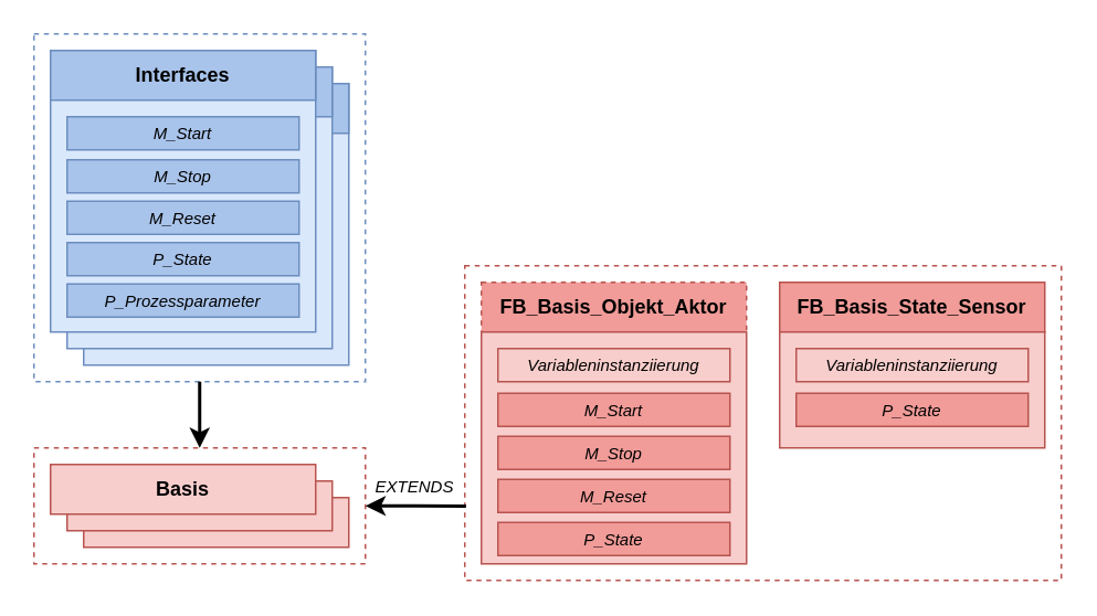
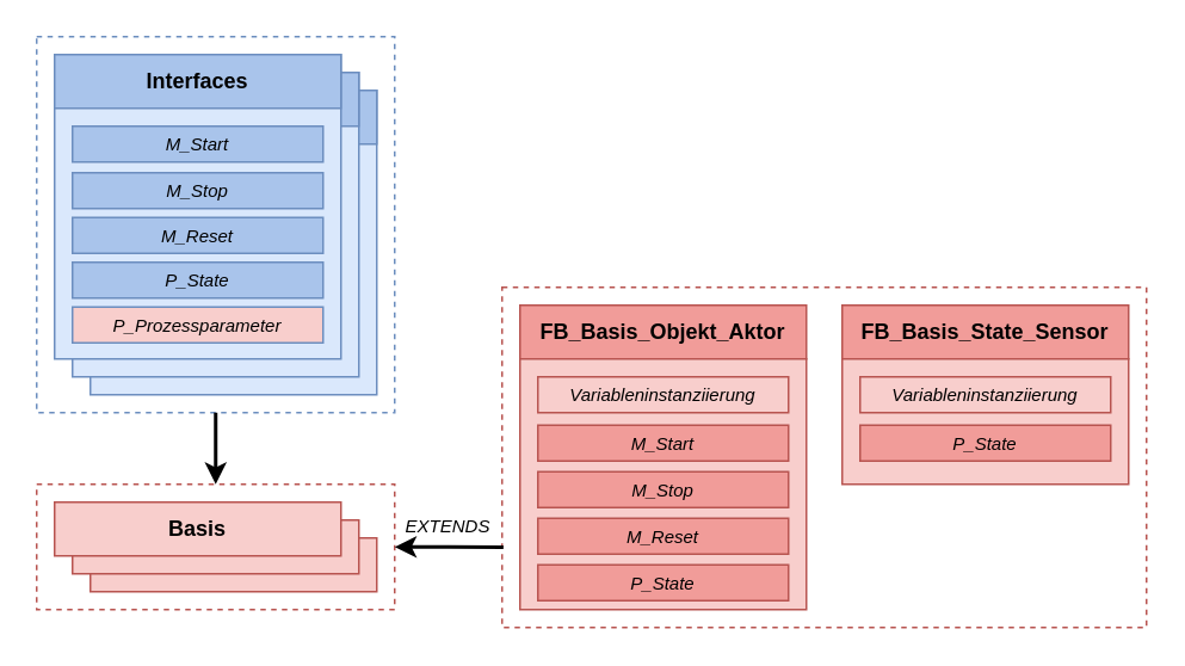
  <mxCell id="0" />
  <mxCell id="1" parent="0" />
  <mxCell id="2" value="&lt;div&gt;&lt;br&gt;&lt;/div&gt;&lt;div&gt;&lt;br&gt;&lt;/div&gt;" style="rounded=0;whiteSpace=wrap;html=1;fillColor=none;strokeColor=#b85450;dashed=1;" parent="1" vertex="1"><mxGeometry x="20" y="270" width="200" height="70" as="geometry" /></mxCell>
  <mxCell id="3" value="" style="group" parent="1" vertex="1" connectable="0"><mxGeometry x="50" y="50" width="170" height="180" as="geometry" /></mxCell>
  <mxCell id="4" value="" style="rounded=0;whiteSpace=wrap;html=1;fillColor=#dae8fc;strokeColor=#6c8ebf;" parent="3" vertex="1"><mxGeometry width="160" height="170" as="geometry" /></mxCell>
  <mxCell id="5" value="" style="rounded=0;whiteSpace=wrap;html=1;fillColor=#A9C4EB;strokeColor=#6c8ebf;" parent="3" vertex="1"><mxGeometry width="160" height="30" as="geometry" /></mxCell>
  <mxCell id="6" value="" style="rounded=0;whiteSpace=wrap;html=1;fillColor=none;strokeColor=#6c8ebf;dashed=1;" parent="3" vertex="1"><mxGeometry x="-30" y="-30" width="200" height="210" as="geometry" /></mxCell>
  <mxCell id="7" value="Skills" style="rounded=0;whiteSpace=wrap;html=1;fillColor=#f8cecc;strokeColor=#b85450;" parent="1" vertex="1"><mxGeometry x="50" y="300" width="160" height="30" as="geometry" /></mxCell>
  <mxCell id="8" value="Skills" style="rounded=0;whiteSpace=wrap;html=1;fillColor=#f8cecc;strokeColor=#b85450;" parent="1" vertex="1"><mxGeometry x="40" y="290" width="160" height="30" as="geometry" /></mxCell>
  <mxCell id="9" value="" style="group" parent="1" vertex="1" connectable="0"><mxGeometry x="30" y="30" width="180" height="180" as="geometry" /></mxCell>
  <mxCell id="10" value="" style="group" parent="9" vertex="1" connectable="0"><mxGeometry x="10" y="10" width="170" height="170" as="geometry" /></mxCell>
  <mxCell id="11" value="" style="rounded=0;whiteSpace=wrap;html=1;fillColor=#dae8fc;strokeColor=#6c8ebf;" parent="10" vertex="1"><mxGeometry width="160" height="170" as="geometry" /></mxCell>
  <mxCell id="12" value="" style="rounded=0;whiteSpace=wrap;html=1;fillColor=#A9C4EB;strokeColor=#6c8ebf;" parent="10" vertex="1"><mxGeometry width="160" height="30" as="geometry" /></mxCell>
  <mxCell id="13" value="" style="rounded=0;whiteSpace=wrap;html=1;fillColor=#dae8fc;strokeColor=#6c8ebf;" parent="9" vertex="1"><mxGeometry width="160" height="170" as="geometry" /></mxCell>
  <mxCell id="14" value="&lt;b&gt;Interfaces&lt;/b&gt;" style="rounded=0;whiteSpace=wrap;html=1;fillColor=#A9C4EB;strokeColor=#6c8ebf;" parent="9" vertex="1"><mxGeometry width="160" height="30" as="geometry" /></mxCell>
  <mxCell id="15" value="M_Start" style="rounded=0;whiteSpace=wrap;html=1;fillColor=#A9C4EB;strokeColor=#6c8ebf;fontSize=10;fontStyle=2" parent="9" vertex="1"><mxGeometry x="10" y="40" width="140" height="20" as="geometry" /></mxCell>
  <mxCell id="16" value="M_Stop" style="rounded=0;whiteSpace=wrap;html=1;fillColor=#A9C4EB;strokeColor=#6c8ebf;fontSize=10;fontStyle=2" parent="9" vertex="1"><mxGeometry x="10" y="66" width="140" height="20" as="geometry" /></mxCell>
  <mxCell id="17" value="M_Reset" style="rounded=0;whiteSpace=wrap;html=1;fillColor=#A9C4EB;strokeColor=#6c8ebf;fontSize=10;fontStyle=2" parent="9" vertex="1"><mxGeometry x="10" y="91" width="140" height="20" as="geometry" /></mxCell>
  <mxCell id="18" value="P_State" style="rounded=0;whiteSpace=wrap;html=1;fillColor=#A9C4EB;strokeColor=#6c8ebf;fontSize=10;fontStyle=2" parent="9" vertex="1"><mxGeometry x="10" y="116" width="140" height="20" as="geometry" /></mxCell>
- <mxCell id="19" value="P_Prozessparameter" style="rounded=0;whiteSpace=wrap;html=1;fillColor=#A9C4EB;strokeColor=#6c8ebf;fontSize=10;fontStyle=2" parent="9" vertex="1"><mxGeometry x="10" y="141" width="140" height="20" as="geometry" /></mxCell>
+ <mxCell id="19" value="P_Prozessparameter" style="rounded=0;whiteSpace=wrap;html=1;fillColor=#f8cecc;strokeColor=#6c8ebf;fontSize=10;fontStyle=2;" parent="9" vertex="1"><mxGeometry x="10" y="141" width="140" height="20" as="geometry" /></mxCell>
  <mxCell id="20" value="&lt;b&gt;Basis&lt;/b&gt;" style="rounded=0;whiteSpace=wrap;html=1;fillColor=#f8cecc;strokeColor=#b85450;" parent="1" vertex="1"><mxGeometry x="30" y="280" width="160" height="30" as="geometry" /></mxCell>
  <mxCell id="21" value="EXTENDS" style="text;html=1;align=center;verticalAlign=middle;whiteSpace=wrap;rounded=0;fontSize=10;fontStyle=2" parent="1" vertex="1"><mxGeometry x="215" y="278" width="70" height="30" as="geometry" /></mxCell>
- <mxCell id="22" value="&lt;b&gt;FB_Basis_Objekt_Aktor&lt;/b&gt;" style="rounded=0;whiteSpace=wrap;html=1;fillColor=#F19C99;strokeColor=#b85450;dashed=1;" parent="1" vertex="1"><mxGeometry x="290" y="170" width="160" height="30" as="geometry" /></mxCell>
+ <mxCell id="22" value="&lt;b&gt;FB_Basis_Objekt_Aktor&lt;/b&gt;" style="rounded=0;whiteSpace=wrap;html=1;fillColor=#F19C99;strokeColor=#b85450;" parent="1" vertex="1"><mxGeometry x="290" y="170" width="160" height="30" as="geometry" /></mxCell>
  <mxCell id="23" style="edgeStyle=orthogonalEdgeStyle;rounded=0;orthogonalLoop=1;jettySize=auto;html=1;entryX=0.5;entryY=0;entryDx=0;entryDy=0;strokeWidth=2;" parent="1" source="6" target="2" edge="1"><mxGeometry relative="1" as="geometry" /></mxCell>
  <mxCell id="24" value="" style="rounded=0;whiteSpace=wrap;html=1;fillColor=#f8cecc;strokeColor=#b85450;" parent="1" vertex="1"><mxGeometry x="290" y="200" width="160" height="140" as="geometry" /></mxCell>
  <mxCell id="25" value="M_Start" style="rounded=0;whiteSpace=wrap;html=1;fillColor=#F19C99;strokeColor=#b85450;fontSize=10;fontStyle=2" parent="1" vertex="1"><mxGeometry x="300" y="237" width="140" height="20" as="geometry" /></mxCell>
  <mxCell id="26" value="M_Stop" style="rounded=0;whiteSpace=wrap;html=1;fillColor=#F19C99;strokeColor=#b85450;fontSize=10;fontStyle=2" parent="1" vertex="1"><mxGeometry x="300" y="263" width="140" height="20" as="geometry" /></mxCell>
  <mxCell id="27" value="M_Reset" style="rounded=0;whiteSpace=wrap;html=1;fillColor=#F19C99;strokeColor=#b85450;fontSize=10;fontStyle=2" parent="1" vertex="1"><mxGeometry x="300" y="289" width="140" height="20" as="geometry" /></mxCell>
  <mxCell id="28" value="P_State" style="rounded=0;whiteSpace=wrap;html=1;fillColor=#F19C99;strokeColor=#b85450;fontSize=10;fontStyle=2" parent="1" vertex="1"><mxGeometry x="300" y="315" width="140" height="20" as="geometry" /></mxCell>
  <mxCell id="29" value="Variableninstanziierung" style="rounded=0;whiteSpace=wrap;html=1;fillColor=#f8cecc;strokeColor=#b85450;fontSize=10;fontStyle=2" parent="1" vertex="1"><mxGeometry x="300" y="210" width="140" height="20" as="geometry" /></mxCell>
  <mxCell id="30" value="&lt;b&gt;FB_Basis_State_Sensor&lt;/b&gt;" style="rounded=0;whiteSpace=wrap;html=1;fillColor=#F19C99;strokeColor=#b85450;" vertex="1" parent="1"><mxGeometry x="470" y="170" width="160" height="30" as="geometry" /></mxCell>
  <mxCell id="31" value="" style="rounded=0;whiteSpace=wrap;html=1;fillColor=#f8cecc;strokeColor=#b85450;" vertex="1" parent="1"><mxGeometry x="470" y="200" width="160" height="70" as="geometry" /></mxCell>
  <mxCell id="32" value="P_State" style="rounded=0;whiteSpace=wrap;html=1;fillColor=#F19C99;strokeColor=#b85450;fontSize=10;fontStyle=2" vertex="1" parent="1"><mxGeometry x="480" y="237" width="140" height="20" as="geometry" /></mxCell>
  <mxCell id="33" value="Variableninstanziierung" style="rounded=0;whiteSpace=wrap;html=1;fillColor=#f8cecc;strokeColor=#b85450;fontSize=10;fontStyle=2" vertex="1" parent="1"><mxGeometry x="480" y="210" width="140" height="20" as="geometry" /></mxCell>
  <mxCell id="34" value="&lt;div&gt;&lt;br&gt;&lt;/div&gt;&lt;div&gt;&lt;br&gt;&lt;/div&gt;" style="rounded=0;whiteSpace=wrap;html=1;fillColor=none;strokeColor=#b85450;dashed=1;" vertex="1" parent="1"><mxGeometry x="280" y="160" width="360" height="190" as="geometry" /></mxCell>
  <mxCell id="35" style="edgeStyle=orthogonalEdgeStyle;rounded=0;orthogonalLoop=1;jettySize=auto;html=1;entryX=0.002;entryY=0.764;entryDx=0;entryDy=0;entryPerimeter=0;endArrow=none;endFill=0;startArrow=classic;startFill=1;strokeWidth=2;" edge="1" parent="1" source="2" target="34"><mxGeometry relative="1" as="geometry" /></mxCell>
